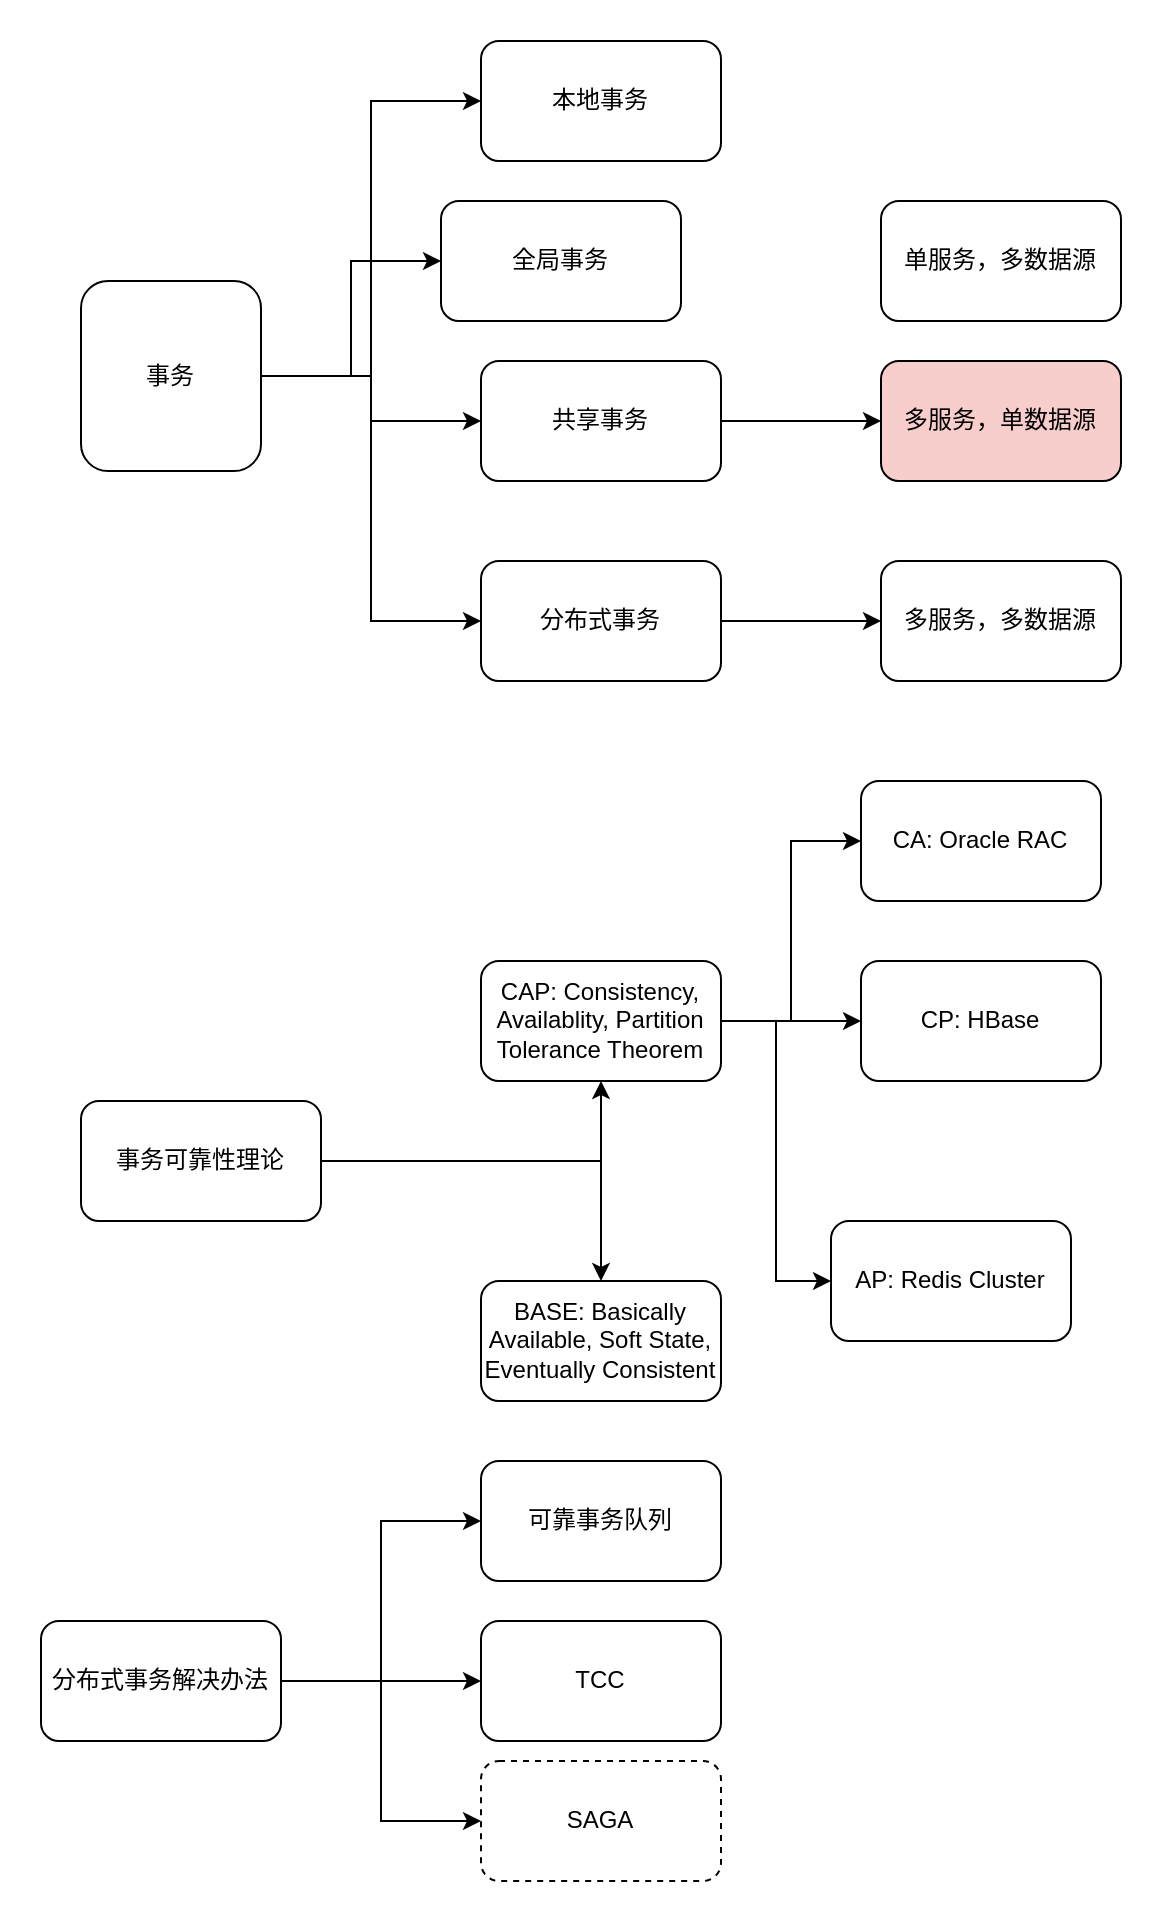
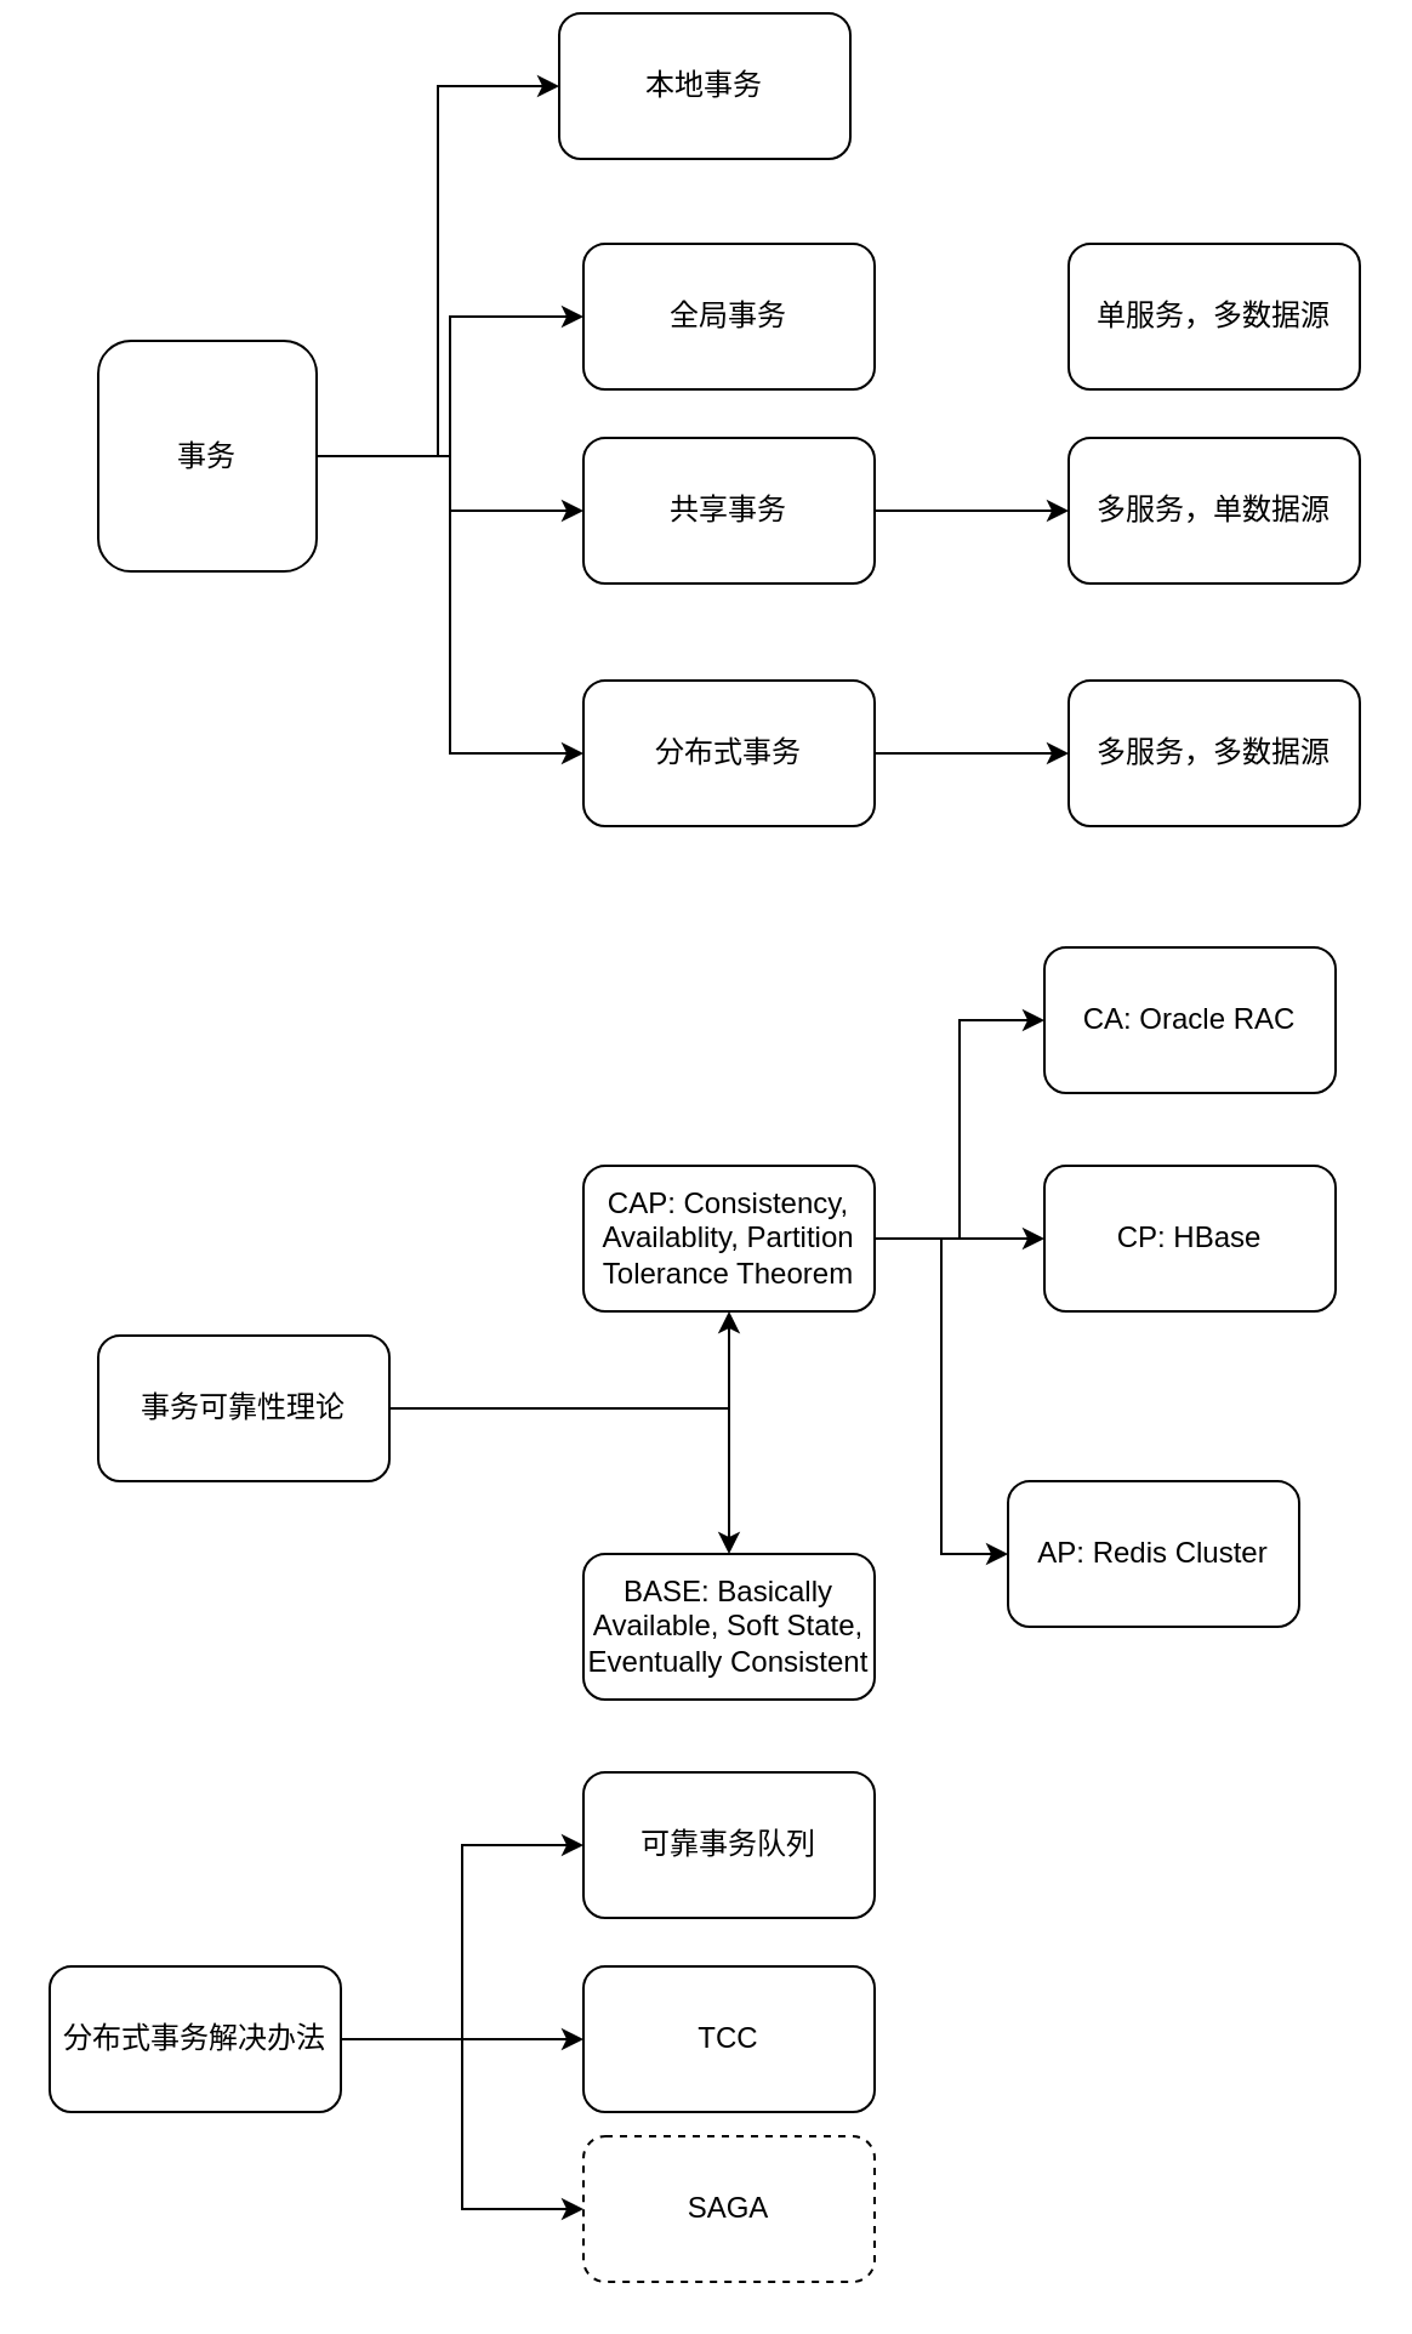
  <mxCell id="0" />
  <mxCell id="1" parent="0" />
  <mxCell id="2" style="edgeStyle=orthogonalEdgeStyle;rounded=0;orthogonalLoop=1;jettySize=auto;html=1;entryX=0;entryY=0.5;entryDx=0;entryDy=0;" edge="1" parent="1" source="6" target="7"><mxGeometry relative="1" as="geometry" /></mxCell>
  <mxCell id="3" style="edgeStyle=orthogonalEdgeStyle;rounded=0;orthogonalLoop=1;jettySize=auto;html=1;entryX=0;entryY=0.5;entryDx=0;entryDy=0;" edge="1" parent="1" source="6" target="8"><mxGeometry relative="1" as="geometry" /></mxCell>
  <mxCell id="4" style="edgeStyle=orthogonalEdgeStyle;rounded=0;orthogonalLoop=1;jettySize=auto;html=1;entryX=0;entryY=0.5;entryDx=0;entryDy=0;" edge="1" parent="1" source="6" target="10"><mxGeometry relative="1" as="geometry" /></mxCell>
  <mxCell id="5" style="edgeStyle=orthogonalEdgeStyle;rounded=0;orthogonalLoop=1;jettySize=auto;html=1;entryX=0;entryY=0.5;entryDx=0;entryDy=0;" edge="1" parent="1" source="6" target="12"><mxGeometry relative="1" as="geometry" /></mxCell>
  <mxCell id="6" value="事务" style="rounded=1;whiteSpace=wrap;html=1;" vertex="1" parent="1"><mxGeometry x="40" y="140" width="90" height="95" as="geometry" /></mxCell>
- <mxCell id="7" value="本地事务" style="rounded=1;whiteSpace=wrap;html=1;" vertex="1" parent="1"><mxGeometry x="240" y="20" width="120" height="60" as="geometry" /></mxCell>
- <mxCell id="8" value="全局事务" style="rounded=1;whiteSpace=wrap;html=1;" vertex="1" parent="1"><mxGeometry x="220" y="100" width="120" height="60" as="geometry" /></mxCell>
+ <mxCell id="7" value="本地事务" style="rounded=1;whiteSpace=wrap;html=1;" vertex="1" parent="1"><mxGeometry x="230" y="5" width="120" height="60" as="geometry" /></mxCell>
+ <mxCell id="8" value="全局事务" style="rounded=1;whiteSpace=wrap;html=1;" vertex="1" parent="1"><mxGeometry x="240" y="100" width="120" height="60" as="geometry" /></mxCell>
  <mxCell id="9" value="" style="edgeStyle=orthogonalEdgeStyle;rounded=0;orthogonalLoop=1;jettySize=auto;html=1;" edge="1" parent="1" source="10" target="14"><mxGeometry relative="1" as="geometry" /></mxCell>
  <mxCell id="10" value="共享事务" style="rounded=1;whiteSpace=wrap;html=1;" vertex="1" parent="1"><mxGeometry x="240" y="180" width="120" height="60" as="geometry" /></mxCell>
  <mxCell id="11" value="" style="edgeStyle=orthogonalEdgeStyle;rounded=0;orthogonalLoop=1;jettySize=auto;html=1;" edge="1" parent="1" source="12" target="15"><mxGeometry relative="1" as="geometry" /></mxCell>
  <mxCell id="12" value="分布式事务" style="rounded=1;whiteSpace=wrap;html=1;" vertex="1" parent="1"><mxGeometry x="240" y="280" width="120" height="60" as="geometry" /></mxCell>
  <mxCell id="13" value="单服务，多数据源" style="rounded=1;whiteSpace=wrap;html=1;" vertex="1" parent="1"><mxGeometry x="440" y="100" width="120" height="60" as="geometry" /></mxCell>
- <mxCell id="14" value="多服务，单数据源" style="rounded=1;whiteSpace=wrap;html=1;fillColor=#f8cecc;" vertex="1" parent="1"><mxGeometry x="440" y="180" width="120" height="60" as="geometry" /></mxCell>
+ <mxCell id="14" value="多服务，单数据源" style="rounded=1;whiteSpace=wrap;html=1;" vertex="1" parent="1"><mxGeometry x="440" y="180" width="120" height="60" as="geometry" /></mxCell>
  <mxCell id="15" value="多服务，多数据源" style="rounded=1;whiteSpace=wrap;html=1;" vertex="1" parent="1"><mxGeometry x="440" y="280" width="120" height="60" as="geometry" /></mxCell>
  <mxCell id="16" value="" style="edgeStyle=orthogonalEdgeStyle;rounded=0;orthogonalLoop=1;jettySize=auto;html=1;" edge="1" parent="1" source="18" target="22"><mxGeometry relative="1" as="geometry" /></mxCell>
  <mxCell id="17" value="" style="edgeStyle=orthogonalEdgeStyle;rounded=0;orthogonalLoop=1;jettySize=auto;html=1;" edge="1" parent="1" source="18" target="23"><mxGeometry relative="1" as="geometry" /></mxCell>
  <mxCell id="18" value="事务可靠性理论" style="rounded=1;whiteSpace=wrap;html=1;" vertex="1" parent="1"><mxGeometry x="40" y="550" width="120" height="60" as="geometry" /></mxCell>
  <mxCell id="19" value="" style="edgeStyle=orthogonalEdgeStyle;rounded=0;orthogonalLoop=1;jettySize=auto;html=1;entryX=0;entryY=0.5;entryDx=0;entryDy=0;" edge="1" parent="1" source="22" target="24"><mxGeometry relative="1" as="geometry" /></mxCell>
  <mxCell id="20" style="edgeStyle=orthogonalEdgeStyle;rounded=0;orthogonalLoop=1;jettySize=auto;html=1;entryX=0;entryY=0.5;entryDx=0;entryDy=0;" edge="1" parent="1" source="22" target="25"><mxGeometry relative="1" as="geometry" /></mxCell>
  <mxCell id="21" style="edgeStyle=orthogonalEdgeStyle;rounded=0;orthogonalLoop=1;jettySize=auto;html=1;entryX=0;entryY=0.5;entryDx=0;entryDy=0;" edge="1" parent="1" source="22" target="26"><mxGeometry relative="1" as="geometry" /></mxCell>
  <mxCell id="22" value="CAP: Consistency, Availablity, Partition Tolerance Theorem" style="rounded=1;whiteSpace=wrap;html=1;" vertex="1" parent="1"><mxGeometry x="240" y="480" width="120" height="60" as="geometry" /></mxCell>
  <mxCell id="23" value="BASE: Basically Available, Soft State, Eventually Consistent" style="rounded=1;whiteSpace=wrap;html=1;" vertex="1" parent="1"><mxGeometry x="240" y="640" width="120" height="60" as="geometry" /></mxCell>
  <mxCell id="24" value="CA: Oracle RAC" style="rounded=1;whiteSpace=wrap;html=1;" vertex="1" parent="1"><mxGeometry x="430" y="390" width="120" height="60" as="geometry" /></mxCell>
  <mxCell id="25" value="CP: HBase" style="rounded=1;whiteSpace=wrap;html=1;" vertex="1" parent="1"><mxGeometry x="430" y="480" width="120" height="60" as="geometry" /></mxCell>
  <mxCell id="26" value="AP: Redis Cluster" style="rounded=1;whiteSpace=wrap;html=1;" vertex="1" parent="1"><mxGeometry x="415" y="610" width="120" height="60" as="geometry" /></mxCell>
  <mxCell id="27" style="edgeStyle=orthogonalEdgeStyle;rounded=0;orthogonalLoop=1;jettySize=auto;html=1;entryX=0;entryY=0.5;entryDx=0;entryDy=0;" edge="1" parent="1" source="30" target="32"><mxGeometry relative="1" as="geometry" /></mxCell>
  <mxCell id="28" style="edgeStyle=orthogonalEdgeStyle;rounded=0;orthogonalLoop=1;jettySize=auto;html=1;entryX=0;entryY=0.5;entryDx=0;entryDy=0;" edge="1" parent="1" source="30" target="33"><mxGeometry relative="1" as="geometry" /></mxCell>
  <mxCell id="29" style="edgeStyle=orthogonalEdgeStyle;rounded=0;orthogonalLoop=1;jettySize=auto;html=1;entryX=0;entryY=0.5;entryDx=0;entryDy=0;" edge="1" parent="1" source="30" target="31"><mxGeometry relative="1" as="geometry" /></mxCell>
  <mxCell id="30" value="分布式事务解决办法" style="rounded=1;whiteSpace=wrap;html=1;" vertex="1" parent="1"><mxGeometry x="20" y="810" width="120" height="60" as="geometry" /></mxCell>
  <mxCell id="31" value="可靠事务队列" style="rounded=1;whiteSpace=wrap;html=1;" vertex="1" parent="1"><mxGeometry x="240" y="730" width="120" height="60" as="geometry" /></mxCell>
  <mxCell id="32" value="TCC" style="rounded=1;whiteSpace=wrap;html=1;" vertex="1" parent="1"><mxGeometry x="240" y="810" width="120" height="60" as="geometry" /></mxCell>
  <mxCell id="33" value="SAGA" style="rounded=1;whiteSpace=wrap;html=1;dashed=1;" vertex="1" parent="1"><mxGeometry x="240" y="880" width="120" height="60" as="geometry" /></mxCell>
